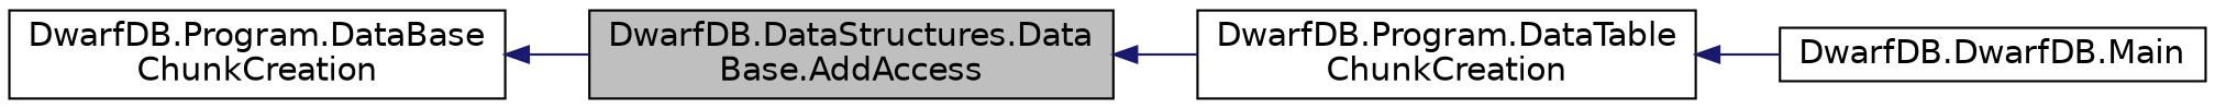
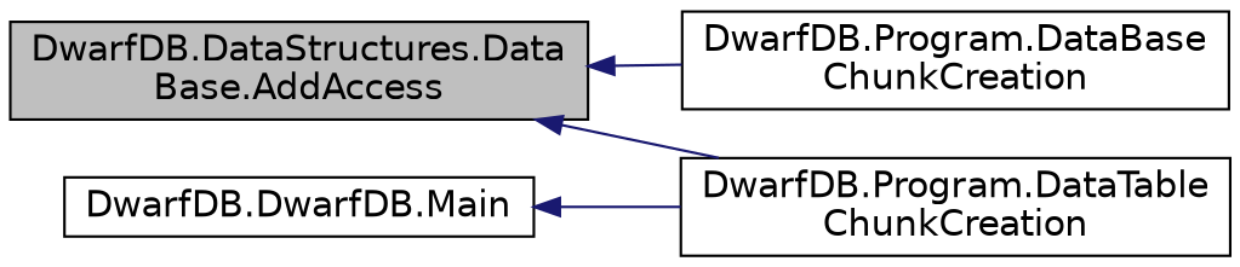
  digraph {
    rankdir=LR
    node [color=black fillcolor=white fontname=Helvetica fontsize=14 shape=record style=filled]
    edge [color=midnightblue dir=back fontname=Helvetica fontsize=14 labelfontname=Helvetica labelfontsize=14 style=solid]
    n1 [fillcolor=grey75 fontcolor=black height=0.2 label="DwarfDB.DataStructures.Data\lBase.AddAccess" width=0.4]
    n2 [height=0.2 label="DwarfDB.Program.DataBase\lChunkCreation" width=0.4]
    n3 [height=0.2 label="DwarfDB.Program.DataTable\lChunkCreation" width=0.4]
    n4 [height=0.2 label="DwarfDB.DwarfDB.Main" width=0.4]
-   n2 -> n1
+   n1 -> n2
    n1 -> n3
-   n3 -> n4
+   n4 -> n3
  }
